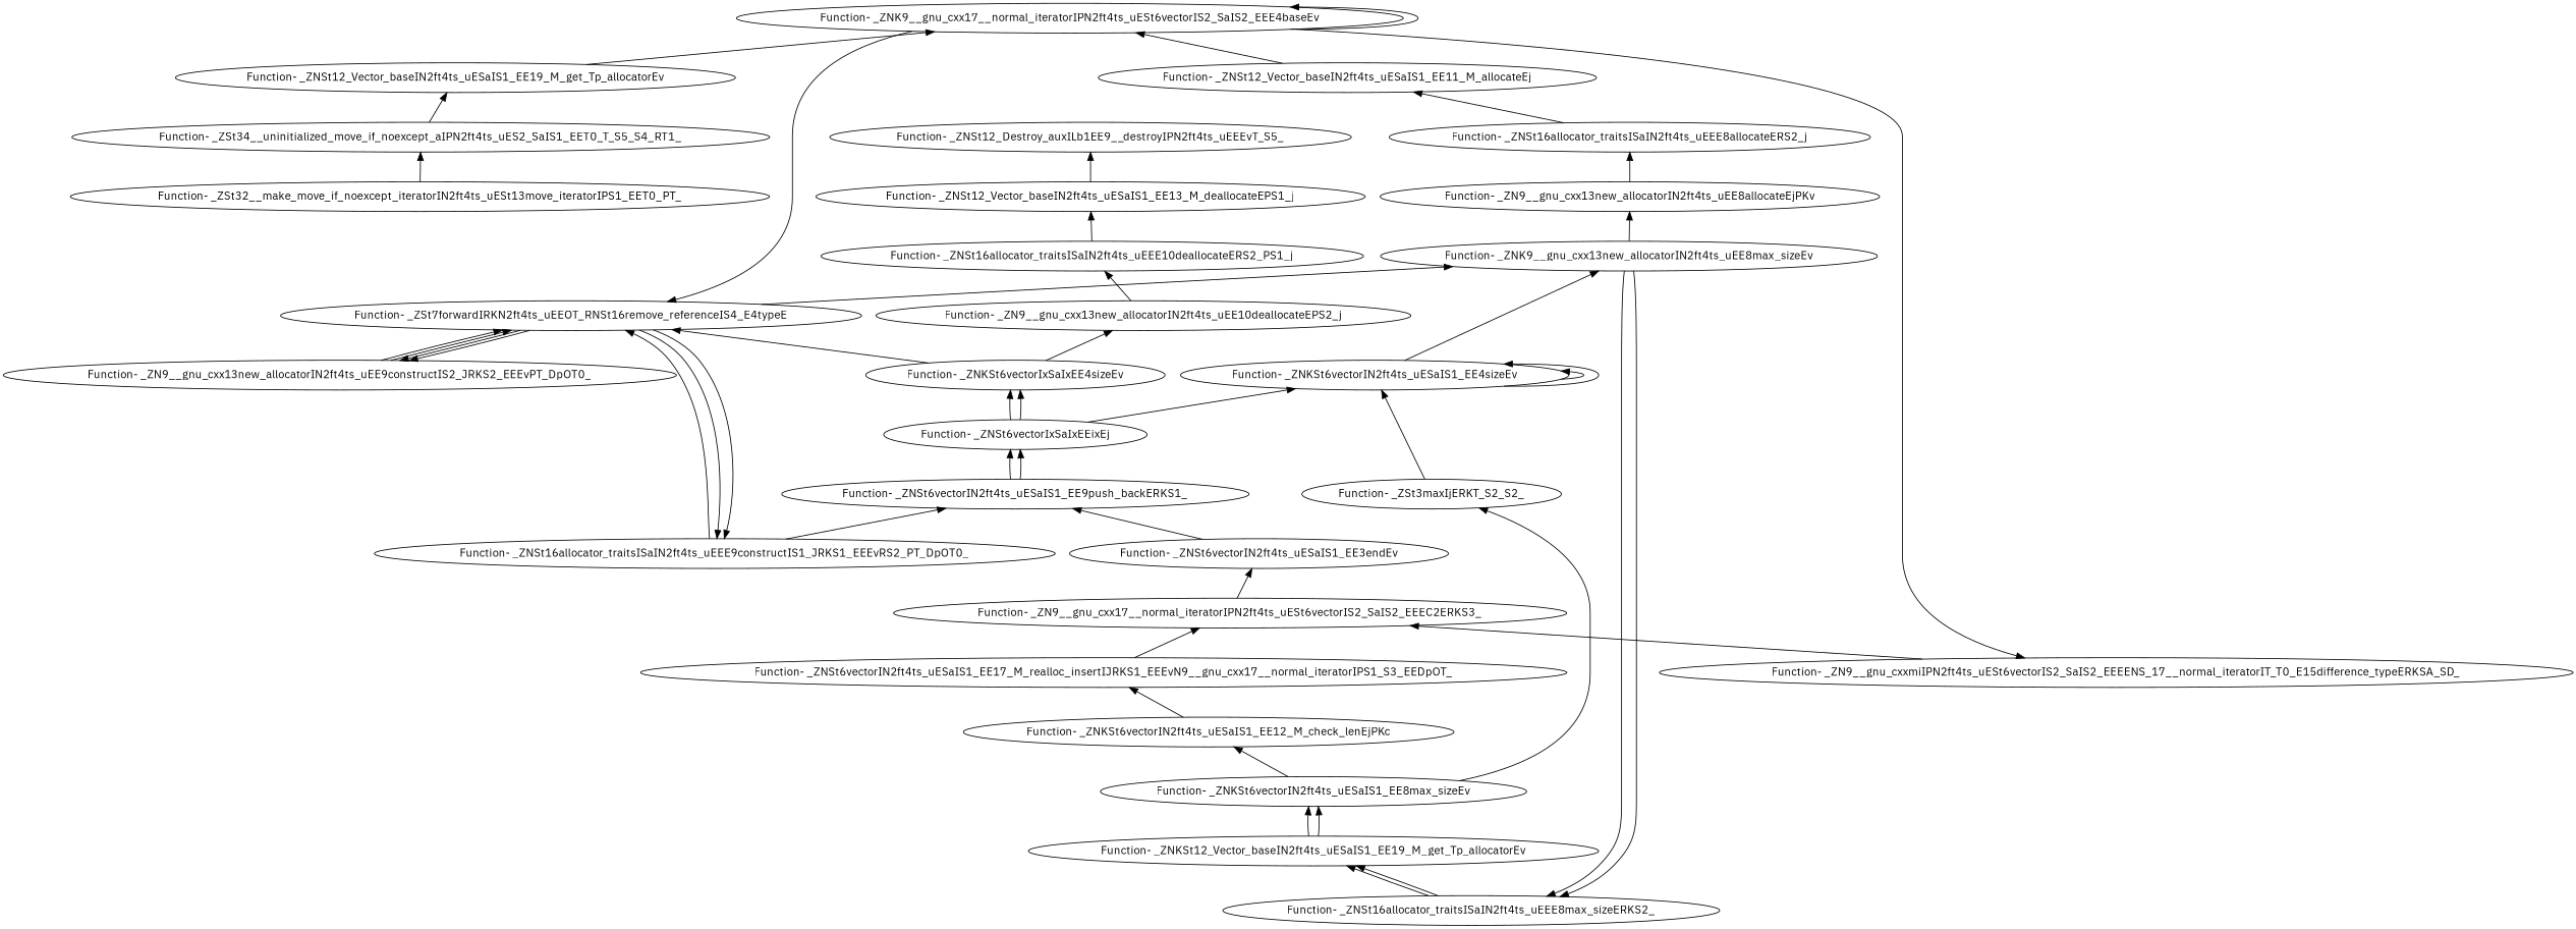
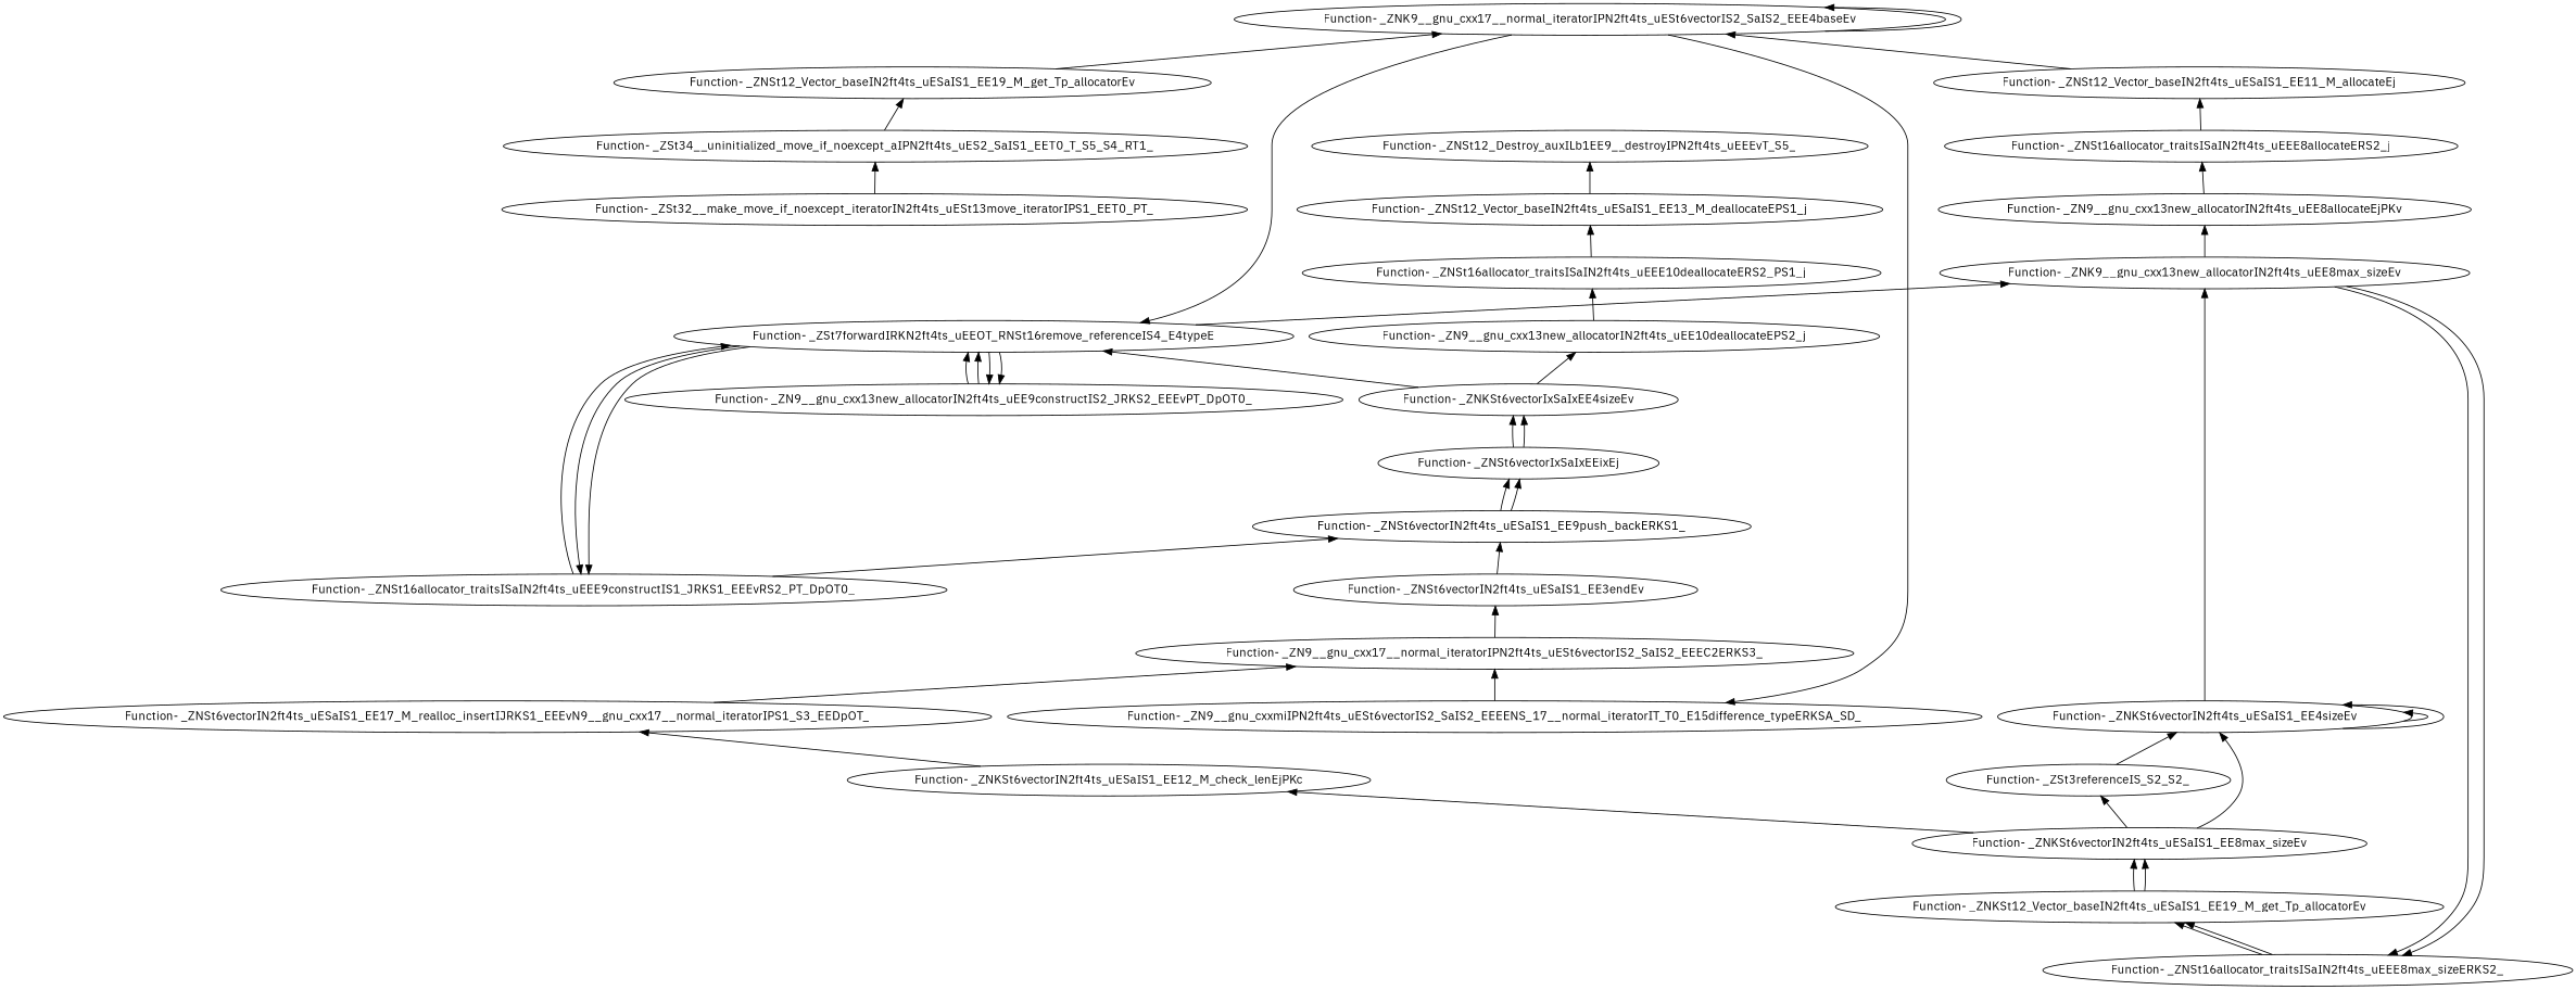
  digraph {
    fontname="IBM Plex Sans"
    node [fontname="IBM Plex Sans"]
    edge [dir=back fontname="IBM Plex Sans"]
    "Function- _ZSt34__uninitialized_move_if_noexcept_aIPN2ft4ts_uES2_SaIS1_EET0_T_S5_S4_RT1_"
    "Function- _ZSt32__make_move_if_noexcept_iteratorIN2ft4ts_uESt13move_iteratorIPS1_EET0_PT_"
    "Function- _ZNSt12_Vector_baseIN2ft4ts_uESaIS1_EE19_M_get_Tp_allocatorEv"
    "Function- _ZNK9__gnu_cxx17__normal_iteratorIPN2ft4ts_uESt6vectorIS2_SaIS2_EEE4baseEv"
    "Function- _ZNSt12_Vector_baseIN2ft4ts_uESaIS1_EE11_M_allocateEj"
    "Function- _ZNSt16allocator_traitsISaIN2ft4ts_uEEE8allocateERS2_j"
    "Function- _ZSt7forwardIRKN2ft4ts_uEEOT_RNSt16remove_referenceIS4_E4typeE"
    "Function- _ZN9__gnu_cxx13new_allocatorIN2ft4ts_uEE9constructIS2_JRKS2_EEEvPT_DpOT0_"
    "Function- _ZNSt16allocator_traitsISaIN2ft4ts_uEEE9constructIS1_JRKS1_EEEvRS2_PT_DpOT0_"
    "Function- _ZNKSt6vectorIxSaIxEE4sizeEv"
    "Function- _ZNSt6vectorIxSaIxEEixEj"
    "Function- _ZNK9__gnu_cxx13new_allocatorIN2ft4ts_uEE8max_sizeEv"
    "Function- _ZNKSt6vectorIN2ft4ts_uESaIS1_EE4sizeEv"
    "Function- _ZNKSt6vectorIN2ft4ts_uESaIS1_EE8max_sizeEv"
-   "Function- _ZSt3maxIjERKT_S2_S2_"
+   "Function- _ZSt3maxIjERKT_S2_S2_" [label="Function- _ZSt3referenceIS_S2_S2_"]
    "Function- _ZN9__gnu_cxx13new_allocatorIN2ft4ts_uEE8allocateEjPKv"
    "Function- _ZN9__gnu_cxxmiIPN2ft4ts_uESt6vectorIS2_SaIS2_EEEENS_17__normal_iteratorIT_T0_E15difference_typeERKSA_SD_"
    "Function- _ZN9__gnu_cxx17__normal_iteratorIPN2ft4ts_uESt6vectorIS2_SaIS2_EEEC2ERKS3_"
    "Function- _ZNSt6vectorIN2ft4ts_uESaIS1_EE17_M_realloc_insertIJRKS1_EEEvN9__gnu_cxx17__normal_iteratorIPS1_S3_EEDpOT_"
    "Function- _ZNKSt6vectorIN2ft4ts_uESaIS1_EE12_M_check_lenEjPKc"
    "Function- _ZNSt16allocator_traitsISaIN2ft4ts_uEEE8max_sizeERKS2_"
    "Function- _ZNKSt12_Vector_baseIN2ft4ts_uESaIS1_EE19_M_get_Tp_allocatorEv"
    "Function- _ZNSt6vectorIN2ft4ts_uESaIS1_EE3endEv"
    "Function- _ZNSt6vectorIN2ft4ts_uESaIS1_EE9push_backERKS1_"
    "Function- _ZN9__gnu_cxx13new_allocatorIN2ft4ts_uEE10deallocateEPS2_j"
    "Function- _ZNSt16allocator_traitsISaIN2ft4ts_uEEE10deallocateERS2_PS1_j"
    "Function- _ZNSt12_Vector_baseIN2ft4ts_uESaIS1_EE13_M_deallocateEPS1_j"
    "Function- _ZNSt12_Destroy_auxILb1EE9__destroyIPN2ft4ts_uEEEvT_S5_"
    "Function- _ZSt34__uninitialized_move_if_noexcept_aIPN2ft4ts_uES2_SaIS1_EET0_T_S5_S4_RT1_" -> "Function- _ZSt32__make_move_if_noexcept_iteratorIN2ft4ts_uESt13move_iteratorIPS1_EET0_PT_"
    "Function- _ZNSt12_Vector_baseIN2ft4ts_uESaIS1_EE19_M_get_Tp_allocatorEv" -> "Function- _ZSt34__uninitialized_move_if_noexcept_aIPN2ft4ts_uES2_SaIS1_EET0_T_S5_S4_RT1_"
    "Function- _ZNK9__gnu_cxx17__normal_iteratorIPN2ft4ts_uESt6vectorIS2_SaIS2_EEE4baseEv" -> "Function- _ZNSt12_Vector_baseIN2ft4ts_uESaIS1_EE19_M_get_Tp_allocatorEv"
    "Function- _ZNK9__gnu_cxx17__normal_iteratorIPN2ft4ts_uESt6vectorIS2_SaIS2_EEE4baseEv" -> "Function- _ZNK9__gnu_cxx17__normal_iteratorIPN2ft4ts_uESt6vectorIS2_SaIS2_EEE4baseEv"
    "Function- _ZNK9__gnu_cxx17__normal_iteratorIPN2ft4ts_uESt6vectorIS2_SaIS2_EEE4baseEv" -> "Function- _ZNSt12_Vector_baseIN2ft4ts_uESaIS1_EE11_M_allocateEj"
    "Function- _ZNSt12_Vector_baseIN2ft4ts_uESaIS1_EE11_M_allocateEj" -> "Function- _ZNSt16allocator_traitsISaIN2ft4ts_uEEE8allocateERS2_j"
    "Function- _ZNSt16allocator_traitsISaIN2ft4ts_uEEE8allocateERS2_j" -> "Function- _ZN9__gnu_cxx13new_allocatorIN2ft4ts_uEE8allocateEjPKv"
    "Function- _ZSt7forwardIRKN2ft4ts_uEEOT_RNSt16remove_referenceIS4_E4typeE" -> "Function- _ZNK9__gnu_cxx17__normal_iteratorIPN2ft4ts_uESt6vectorIS2_SaIS2_EEE4baseEv"
    "Function- _ZSt7forwardIRKN2ft4ts_uEEOT_RNSt16remove_referenceIS4_E4typeE" -> "Function- _ZN9__gnu_cxx13new_allocatorIN2ft4ts_uEE9constructIS2_JRKS2_EEEvPT_DpOT0_"
    "Function- _ZSt7forwardIRKN2ft4ts_uEEOT_RNSt16remove_referenceIS4_E4typeE" -> "Function- _ZN9__gnu_cxx13new_allocatorIN2ft4ts_uEE9constructIS2_JRKS2_EEEvPT_DpOT0_"
    "Function- _ZSt7forwardIRKN2ft4ts_uEEOT_RNSt16remove_referenceIS4_E4typeE" -> "Function- _ZNSt16allocator_traitsISaIN2ft4ts_uEEE9constructIS1_JRKS1_EEEvRS2_PT_DpOT0_"
    "Function- _ZSt7forwardIRKN2ft4ts_uEEOT_RNSt16remove_referenceIS4_E4typeE" -> "Function- _ZNKSt6vectorIxSaIxEE4sizeEv"
    "Function- _ZN9__gnu_cxx13new_allocatorIN2ft4ts_uEE9constructIS2_JRKS2_EEEvPT_DpOT0_" -> "Function- _ZSt7forwardIRKN2ft4ts_uEEOT_RNSt16remove_referenceIS4_E4typeE"
    "Function- _ZN9__gnu_cxx13new_allocatorIN2ft4ts_uEE9constructIS2_JRKS2_EEEvPT_DpOT0_" -> "Function- _ZSt7forwardIRKN2ft4ts_uEEOT_RNSt16remove_referenceIS4_E4typeE"
    "Function- _ZNSt16allocator_traitsISaIN2ft4ts_uEEE9constructIS1_JRKS1_EEEvRS2_PT_DpOT0_" -> "Function- _ZSt7forwardIRKN2ft4ts_uEEOT_RNSt16remove_referenceIS4_E4typeE"
    "Function- _ZNSt16allocator_traitsISaIN2ft4ts_uEEE9constructIS1_JRKS1_EEEvRS2_PT_DpOT0_" -> "Function- _ZSt7forwardIRKN2ft4ts_uEEOT_RNSt16remove_referenceIS4_E4typeE"
    "Function- _ZNKSt6vectorIxSaIxEE4sizeEv" -> "Function- _ZNSt6vectorIxSaIxEEixEj"
    "Function- _ZNKSt6vectorIxSaIxEE4sizeEv" -> "Function- _ZNSt6vectorIxSaIxEEixEj"
    "Function- _ZNSt6vectorIxSaIxEEixEj" -> "Function- _ZNSt6vectorIN2ft4ts_uESaIS1_EE9push_backERKS1_"
    "Function- _ZNSt6vectorIxSaIxEEixEj" -> "Function- _ZNSt6vectorIN2ft4ts_uESaIS1_EE9push_backERKS1_"
    "Function- _ZNK9__gnu_cxx13new_allocatorIN2ft4ts_uEE8max_sizeEv" -> "Function- _ZSt7forwardIRKN2ft4ts_uEEOT_RNSt16remove_referenceIS4_E4typeE"
    "Function- _ZNK9__gnu_cxx13new_allocatorIN2ft4ts_uEE8max_sizeEv" -> "Function- _ZNKSt6vectorIN2ft4ts_uESaIS1_EE4sizeEv"
    "Function- _ZNKSt6vectorIN2ft4ts_uESaIS1_EE4sizeEv" -> "Function- _ZNKSt6vectorIN2ft4ts_uESaIS1_EE4sizeEv"
    "Function- _ZNKSt6vectorIN2ft4ts_uESaIS1_EE4sizeEv" -> "Function- _ZNKSt6vectorIN2ft4ts_uESaIS1_EE4sizeEv"
-   "Function- _ZNKSt6vectorIN2ft4ts_uESaIS1_EE4sizeEv" -> "Function- _ZNSt6vectorIxSaIxEEixEj"
+   "Function- _ZNKSt6vectorIN2ft4ts_uESaIS1_EE4sizeEv" -> "Function- _ZNKSt6vectorIN2ft4ts_uESaIS1_EE8max_sizeEv"
    "Function- _ZNKSt6vectorIN2ft4ts_uESaIS1_EE4sizeEv" -> "Function- _ZSt3maxIjERKT_S2_S2_"
    "Function- _ZNKSt6vectorIN2ft4ts_uESaIS1_EE8max_sizeEv" -> "Function- _ZNKSt12_Vector_baseIN2ft4ts_uESaIS1_EE19_M_get_Tp_allocatorEv"
    "Function- _ZNKSt6vectorIN2ft4ts_uESaIS1_EE8max_sizeEv" -> "Function- _ZNKSt12_Vector_baseIN2ft4ts_uESaIS1_EE19_M_get_Tp_allocatorEv"
    "Function- _ZSt3maxIjERKT_S2_S2_" -> "Function- _ZNKSt6vectorIN2ft4ts_uESaIS1_EE8max_sizeEv"
    "Function- _ZN9__gnu_cxx13new_allocatorIN2ft4ts_uEE8allocateEjPKv" -> "Function- _ZNK9__gnu_cxx13new_allocatorIN2ft4ts_uEE8max_sizeEv"
    "Function- _ZN9__gnu_cxxmiIPN2ft4ts_uESt6vectorIS2_SaIS2_EEEENS_17__normal_iteratorIT_T0_E15difference_typeERKSA_SD_" -> "Function- _ZNK9__gnu_cxx17__normal_iteratorIPN2ft4ts_uESt6vectorIS2_SaIS2_EEE4baseEv"
    "Function- _ZN9__gnu_cxx17__normal_iteratorIPN2ft4ts_uESt6vectorIS2_SaIS2_EEEC2ERKS3_" -> "Function- _ZN9__gnu_cxxmiIPN2ft4ts_uESt6vectorIS2_SaIS2_EEEENS_17__normal_iteratorIT_T0_E15difference_typeERKSA_SD_"
    "Function- _ZN9__gnu_cxx17__normal_iteratorIPN2ft4ts_uESt6vectorIS2_SaIS2_EEEC2ERKS3_" -> "Function- _ZNSt6vectorIN2ft4ts_uESaIS1_EE17_M_realloc_insertIJRKS1_EEEvN9__gnu_cxx17__normal_iteratorIPS1_S3_EEDpOT_"
    "Function- _ZNSt6vectorIN2ft4ts_uESaIS1_EE17_M_realloc_insertIJRKS1_EEEvN9__gnu_cxx17__normal_iteratorIPS1_S3_EEDpOT_" -> "Function- _ZNKSt6vectorIN2ft4ts_uESaIS1_EE12_M_check_lenEjPKc"
    "Function- _ZNKSt6vectorIN2ft4ts_uESaIS1_EE12_M_check_lenEjPKc" -> "Function- _ZNKSt6vectorIN2ft4ts_uESaIS1_EE8max_sizeEv"
    "Function- _ZNSt16allocator_traitsISaIN2ft4ts_uEEE8max_sizeERKS2_" -> "Function- _ZNK9__gnu_cxx13new_allocatorIN2ft4ts_uEE8max_sizeEv"
    "Function- _ZNSt16allocator_traitsISaIN2ft4ts_uEEE8max_sizeERKS2_" -> "Function- _ZNK9__gnu_cxx13new_allocatorIN2ft4ts_uEE8max_sizeEv"
    "Function- _ZNKSt12_Vector_baseIN2ft4ts_uESaIS1_EE19_M_get_Tp_allocatorEv" -> "Function- _ZNSt16allocator_traitsISaIN2ft4ts_uEEE8max_sizeERKS2_"
    "Function- _ZNKSt12_Vector_baseIN2ft4ts_uESaIS1_EE19_M_get_Tp_allocatorEv" -> "Function- _ZNSt16allocator_traitsISaIN2ft4ts_uEEE8max_sizeERKS2_"
    "Function- _ZNSt6vectorIN2ft4ts_uESaIS1_EE3endEv" -> "Function- _ZN9__gnu_cxx17__normal_iteratorIPN2ft4ts_uESt6vectorIS2_SaIS2_EEEC2ERKS3_"
    "Function- _ZNSt6vectorIN2ft4ts_uESaIS1_EE9push_backERKS1_" -> "Function- _ZNSt16allocator_traitsISaIN2ft4ts_uEEE9constructIS1_JRKS1_EEEvRS2_PT_DpOT0_"
    "Function- _ZNSt6vectorIN2ft4ts_uESaIS1_EE9push_backERKS1_" -> "Function- _ZNSt6vectorIN2ft4ts_uESaIS1_EE3endEv"
    "Function- _ZN9__gnu_cxx13new_allocatorIN2ft4ts_uEE10deallocateEPS2_j" -> "Function- _ZNKSt6vectorIxSaIxEE4sizeEv"
    "Function- _ZNSt16allocator_traitsISaIN2ft4ts_uEEE10deallocateERS2_PS1_j" -> "Function- _ZN9__gnu_cxx13new_allocatorIN2ft4ts_uEE10deallocateEPS2_j"
    "Function- _ZNSt12_Vector_baseIN2ft4ts_uESaIS1_EE13_M_deallocateEPS1_j" -> "Function- _ZNSt16allocator_traitsISaIN2ft4ts_uEEE10deallocateERS2_PS1_j"
    "Function- _ZNSt12_Destroy_auxILb1EE9__destroyIPN2ft4ts_uEEEvT_S5_" -> "Function- _ZNSt12_Vector_baseIN2ft4ts_uESaIS1_EE13_M_deallocateEPS1_j"
  }
